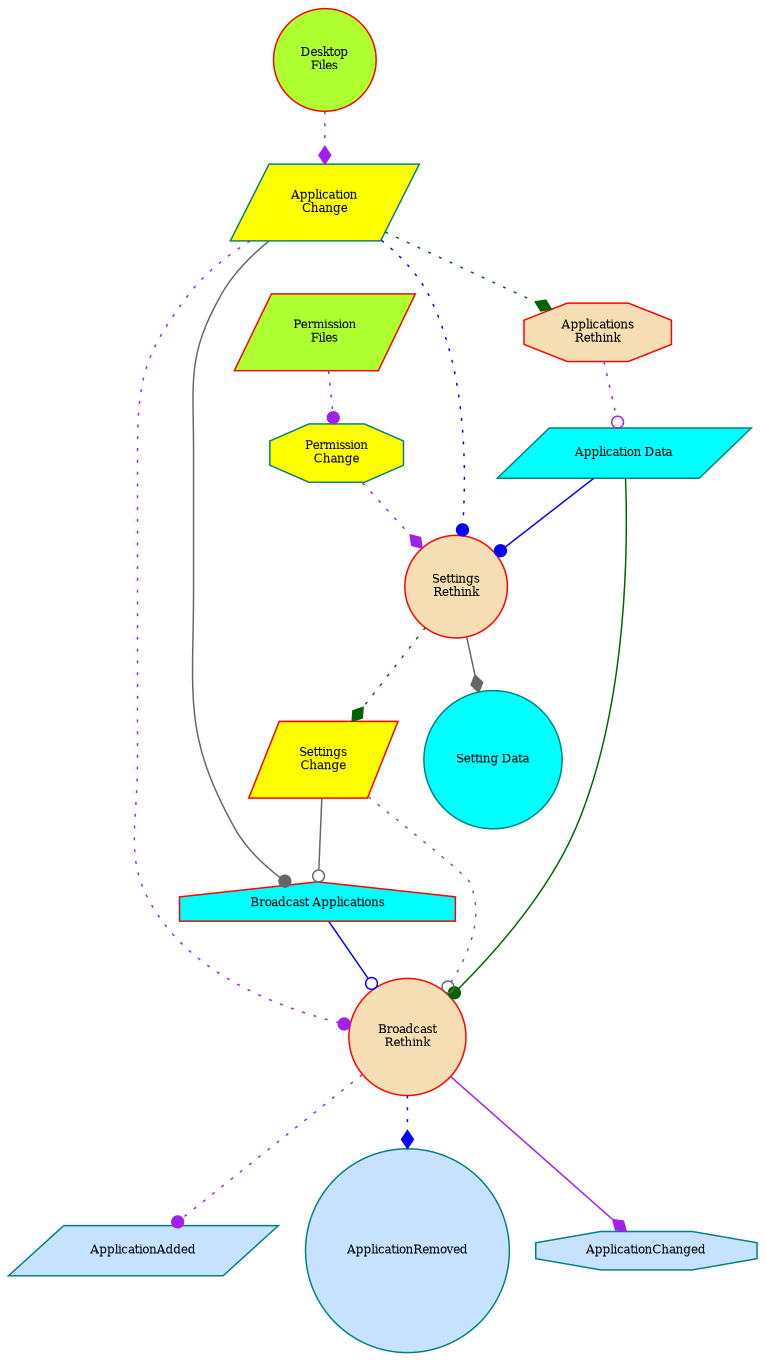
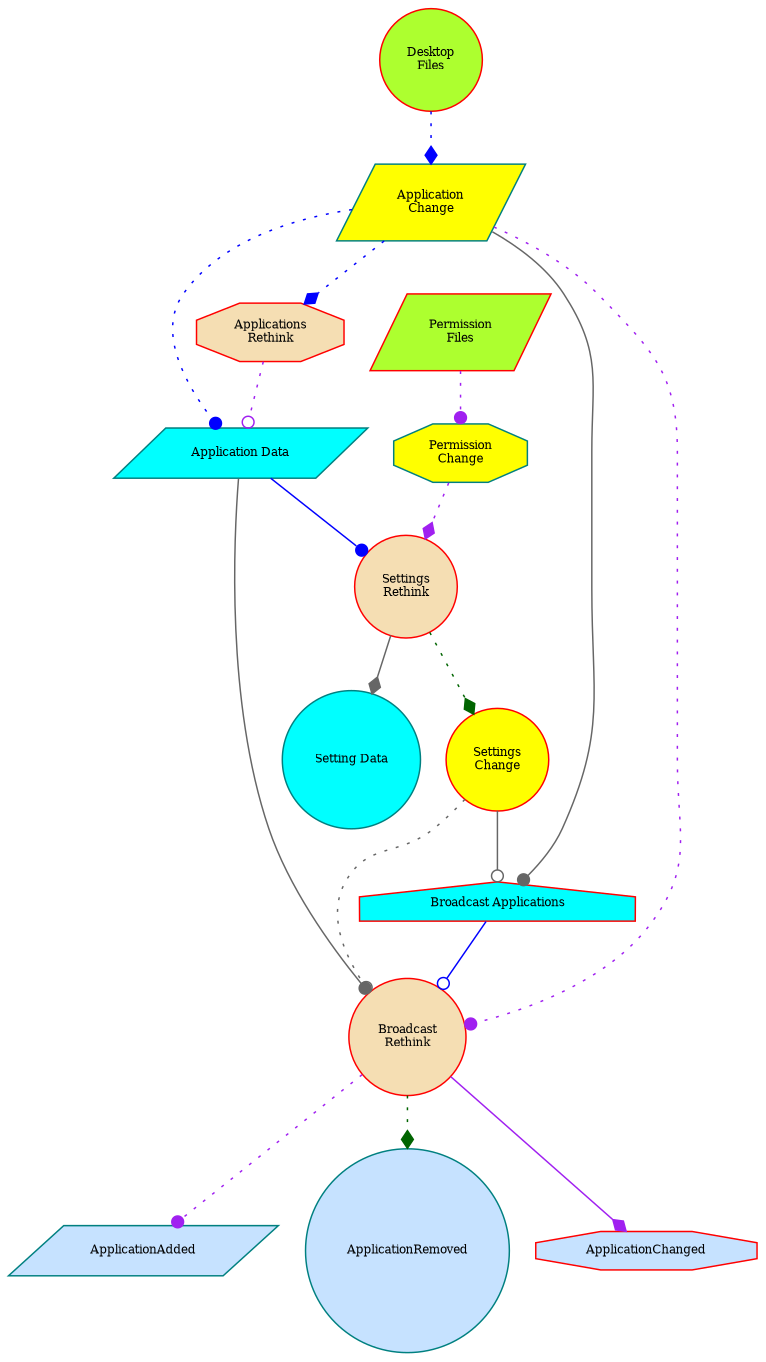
  digraph {
    node [color=red fillcolor=yellow fontsize=8 shape=parallelogram style=filled]
    edge [arrowhead=dot color=purple fontsize=7 style=dotted]
    n1 [fillcolor=GreenYellow height=0.001 label="Permission\nFiles" width=0.001]
    n2 [color=teal height=0.001 label="Permission\nChange" shape=octagon width=0.001]
    n3 [fillcolor=wheat height=0.001 label="Settings\nRethink" shape=circle width=0.001]
    n4 [fillcolor=GreenYellow height=0.001 label="Desktop\nFiles" shape=circle width=0.001]
    n5 [color=teal height=0.001 label="Application\nChange" width=0.001]
    n6 [fillcolor=cyan height=0.001 label="Broadcast Applications" shape=house width=0.001]
    n7 [fillcolor=wheat height=0.001 label="Broadcast\nRethink" shape=circle width=0.001]
    n8 [fillcolor=wheat height=0.001 label="Applications\nRethink" shape=octagon width=0.001]
    ApplicationAdded [color=teal fillcolor=SlateGray1 height=0.001 width=0.001]
    ApplicationRemoved [color=teal fillcolor=SlateGray1 height=0.001 shape=circle width=0.001]
-   ApplicationChanged [color=teal fillcolor=SlateGray1 height=0.001 shape=octagon width=0.001]
+   ApplicationChanged [fillcolor=SlateGray1 height=0.001 shape=octagon width=0.001]
    n12 [color=teal fillcolor=cyan height=0.001 label="Application Data" width=0.001]
    n13 [color=teal fillcolor=cyan height=0.001 label="Setting Data" shape=circle width=0.001]
-   n14 [height=0.001 label="Settings\nChange" width=0.001]
+   n14 [height=0.001 label="Settings\nChange" shape=circle width=0.001]
    n1 -> n2
    n2 -> n3 [arrowhead=diamond]
    n3 -> n13 [arrowhead=diamond color=gray40 style=""]
    n3 -> n14 [arrowhead=diamond color=darkgreen]
-   n4 -> n5 [arrowhead=diamond]
-   n5 -> n3 [color=blue]
+   n4 -> n5 [arrowhead=diamond color=blue]
+   n5 -> n12 [color=blue]
    n5 -> n6 [color=gray40 style=""]
    n5 -> n7
-   n5 -> n8 [arrowhead=diamond color=darkgreen]
+   n5 -> n8 [arrowhead=diamond color=blue]
    n6 -> n7 [arrowhead=odot color=blue style=""]
    n7 -> ApplicationAdded
-   n7 -> ApplicationRemoved [arrowhead=diamond color=blue]
+   n7 -> ApplicationRemoved [arrowhead=diamond color=darkgreen]
    n7 -> ApplicationChanged [arrowhead=diamond style=solid]
    n8 -> n12 [arrowhead=odot]
    n12 -> n3 [color=blue style=""]
-   n12 -> n7 [color=darkgreen style=""]
+   n12 -> n7 [color=gray40 style=""]
    n14 -> n6 [arrowhead=odot color=gray40 style=""]
    n14 -> n7 [arrowhead=odot color=gray40]
  }
